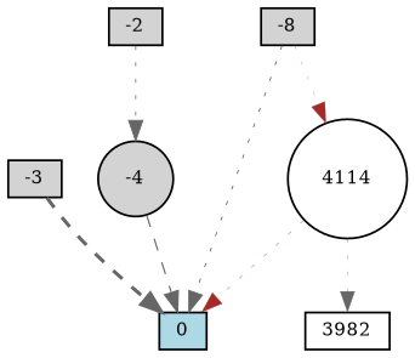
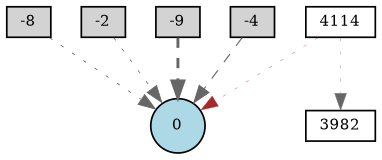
  digraph {
    node [fillcolor=lightgray fontsize=9 shape=box style=filled]
    edge [color=gray40 style=dotted]
    n1 [height=0.2 label=-8 width=0.2]
-   0 [fillcolor=lightblue height=0.2 width=0.2]
-   4114 [fillcolor=white height=0.2 shape=circle width=0.2]
+   0 [fillcolor=lightblue height=0.2 shape=circle width=0.2]
+   4114 [fillcolor=white height=0.2 width=0.2]
    3982 [fillcolor=white height=0.2 width=0.2]
    -2 [height=0.2 width=0.2]
-   -3 [height=0.2 width=0.2]
-   -4 [height=0.2 shape=circle width=0.2]
+   -3 [height=0.2 width=0.2 label=-9]
+   -4 [height=0.2 width=0.2]
    n1 -> 0 [penwidth=0.4941339799764287]
-   n1 -> 4114 [color=brown penwidth=0.11636524183485486]
    4114 -> 0 [color=brown penwidth=0.19570040312926132]
    4114 -> 3982 [penwidth=0.1886956129743167]
-   -2 -> -4 [penwidth=0.44620371742613096]
+   -2 -> 0 [penwidth=0.44620371742613096]
    -3 -> 0 [penwidth=1.7184877354281007 style=dashed]
    -4 -> 0 [penwidth=0.6665116372273167 style=dashed]
  }
